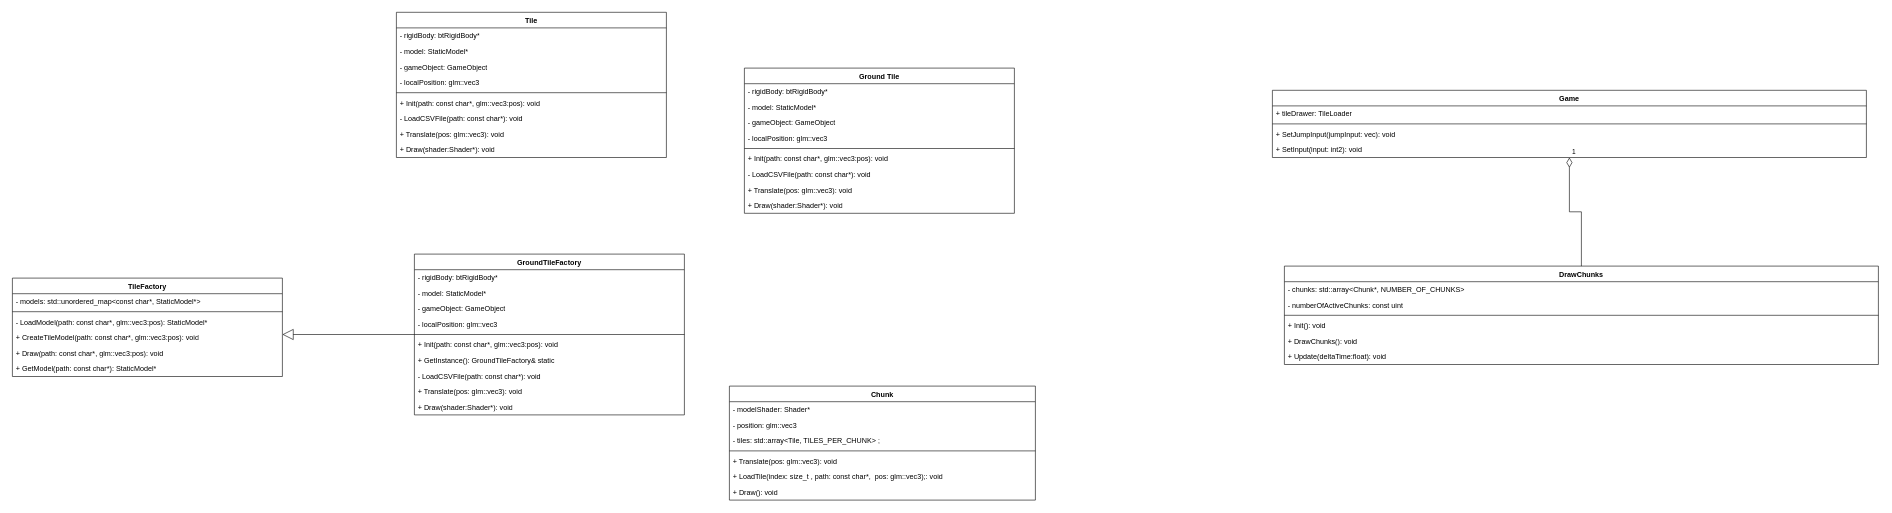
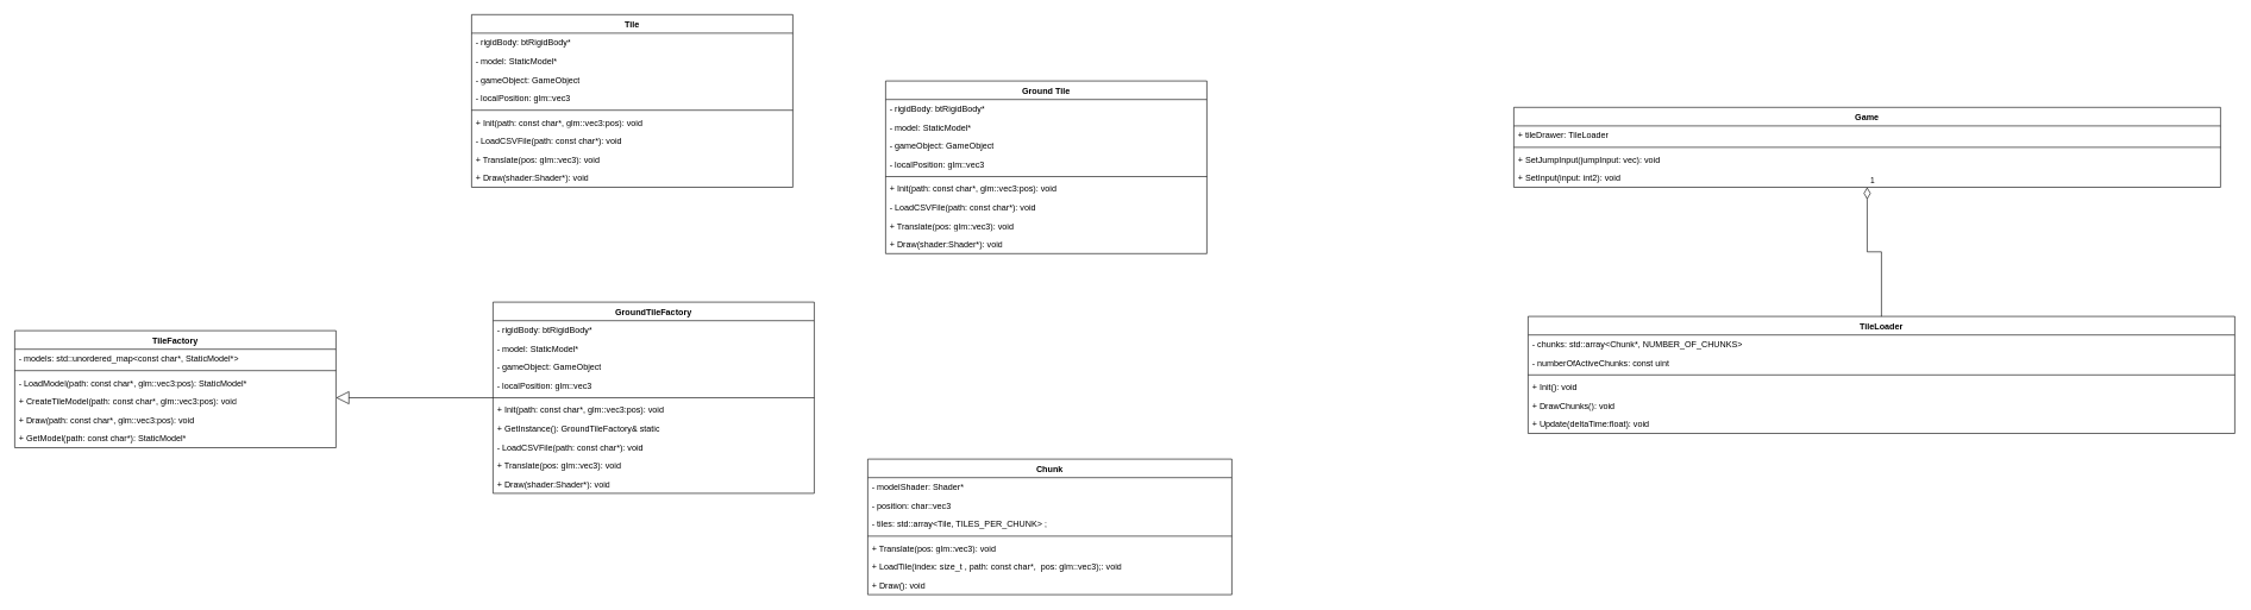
  <mxCell id="0" />
  <mxCell id="1" parent="0" />
- <mxCell id="2" value="&lt;div&gt;DrawChunks&lt;/div&gt;&lt;div&gt;&lt;br&gt;&lt;/div&gt;" style="swimlane;fontStyle=1;align=center;verticalAlign=top;childLayout=stackLayout;horizontal=1;startSize=26;horizontalStack=0;resizeParent=1;resizeParentMax=0;resizeLast=0;collapsible=1;marginBottom=0;whiteSpace=wrap;html=1;" parent="1" vertex="1"><mxGeometry x="2140.003" y="443" width="990" height="164" as="geometry" /></mxCell>
+ <mxCell id="2" value="&lt;div&gt;TileLoader&lt;/div&gt;&lt;div&gt;&lt;br&gt;&lt;/div&gt;" style="swimlane;fontStyle=1;align=center;verticalAlign=top;childLayout=stackLayout;horizontal=1;startSize=26;horizontalStack=0;resizeParent=1;resizeParentMax=0;resizeLast=0;collapsible=1;marginBottom=0;whiteSpace=wrap;html=1;" parent="1" vertex="1"><mxGeometry x="2140.003" y="443" width="990" height="164" as="geometry" /></mxCell>
  <mxCell id="3" value="- chunks: std::array&amp;lt;Chunk*, NUMBER_OF_CHUNKS&amp;gt;" style="text;strokeColor=none;fillColor=none;align=left;verticalAlign=top;spacingLeft=4;spacingRight=4;overflow=hidden;rotatable=0;points=[[0,0.5],[1,0.5]];portConstraint=eastwest;whiteSpace=wrap;html=1;" parent="2" vertex="1"><mxGeometry y="26" width="990" height="26" as="geometry" /></mxCell>
  <mxCell id="4" value="- numberOfActiveChunks: const uint" style="text;strokeColor=none;fillColor=none;align=left;verticalAlign=top;spacingLeft=4;spacingRight=4;overflow=hidden;rotatable=0;points=[[0,0.5],[1,0.5]];portConstraint=eastwest;whiteSpace=wrap;html=1;" parent="2" vertex="1"><mxGeometry y="52" width="990" height="26" as="geometry" /></mxCell>
  <mxCell id="5" value="" style="line;strokeWidth=1;fillColor=none;align=left;verticalAlign=middle;spacingTop=-1;spacingLeft=3;spacingRight=3;rotatable=0;labelPosition=right;points=[];portConstraint=eastwest;strokeColor=inherit;" parent="2" vertex="1"><mxGeometry y="78" width="990" height="8" as="geometry" /></mxCell>
  <mxCell id="6" value="+ Init(): void" style="text;strokeColor=none;fillColor=none;align=left;verticalAlign=top;spacingLeft=4;spacingRight=4;overflow=hidden;rotatable=0;points=[[0,0.5],[1,0.5]];portConstraint=eastwest;whiteSpace=wrap;html=1;" parent="2" vertex="1"><mxGeometry y="86" width="990" height="26" as="geometry" /></mxCell>
  <mxCell id="7" value="+ DrawChunks(): void" style="text;strokeColor=none;fillColor=none;align=left;verticalAlign=top;spacingLeft=4;spacingRight=4;overflow=hidden;rotatable=0;points=[[0,0.5],[1,0.5]];portConstraint=eastwest;whiteSpace=wrap;html=1;" parent="2" vertex="1"><mxGeometry y="112" width="990" height="26" as="geometry" /></mxCell>
  <mxCell id="8" value="+ Update(deltaTime:float): void" style="text;strokeColor=none;fillColor=none;align=left;verticalAlign=top;spacingLeft=4;spacingRight=4;overflow=hidden;rotatable=0;points=[[0,0.5],[1,0.5]];portConstraint=eastwest;whiteSpace=wrap;html=1;" parent="2" vertex="1"><mxGeometry y="138" width="990" height="26" as="geometry" /></mxCell>
  <mxCell id="9" value="Game" style="swimlane;fontStyle=1;align=center;verticalAlign=top;childLayout=stackLayout;horizontal=1;startSize=26;horizontalStack=0;resizeParent=1;resizeParentMax=0;resizeLast=0;collapsible=1;marginBottom=0;whiteSpace=wrap;html=1;" parent="1" vertex="1"><mxGeometry x="2120.003" y="150" width="990" height="112" as="geometry" /></mxCell>
  <mxCell id="10" value="+ tileDrawer: TileLoader" style="text;strokeColor=none;fillColor=none;align=left;verticalAlign=top;spacingLeft=4;spacingRight=4;overflow=hidden;rotatable=0;points=[[0,0.5],[1,0.5]];portConstraint=eastwest;whiteSpace=wrap;html=1;" parent="9" vertex="1"><mxGeometry y="26" width="990" height="26" as="geometry" /></mxCell>
  <mxCell id="11" value="" style="line;strokeWidth=1;fillColor=none;align=left;verticalAlign=middle;spacingTop=-1;spacingLeft=3;spacingRight=3;rotatable=0;labelPosition=right;points=[];portConstraint=eastwest;strokeColor=inherit;" parent="9" vertex="1"><mxGeometry y="52" width="990" height="8" as="geometry" /></mxCell>
  <mxCell id="12" value="+ SetJumpInput(jumpInput: vec): void" style="text;strokeColor=none;fillColor=none;align=left;verticalAlign=top;spacingLeft=4;spacingRight=4;overflow=hidden;rotatable=0;points=[[0,0.5],[1,0.5]];portConstraint=eastwest;whiteSpace=wrap;html=1;" parent="9" vertex="1"><mxGeometry y="60" width="990" height="26" as="geometry" /></mxCell>
  <mxCell id="13" value="+ SetInput(input: int2): void" style="text;strokeColor=none;fillColor=none;align=left;verticalAlign=top;spacingLeft=4;spacingRight=4;overflow=hidden;rotatable=0;points=[[0,0.5],[1,0.5]];portConstraint=eastwest;whiteSpace=wrap;html=1;" parent="9" vertex="1"><mxGeometry y="86" width="990" height="26" as="geometry" /></mxCell>
  <mxCell id="14" value="1" style="endArrow=none;html=1;endSize=12;startArrow=diamondThin;startSize=14;startFill=0;edgeStyle=orthogonalEdgeStyle;align=left;verticalAlign=bottom;rounded=0;" parent="1" source="9" target="2" edge="1"><mxGeometry x="-1" y="3" relative="1" as="geometry"><mxPoint x="2660" y="543" as="sourcePoint" /><mxPoint x="2820" y="543" as="targetPoint" /></mxGeometry></mxCell>
  <mxCell id="15" value="Chunk" style="swimlane;fontStyle=1;align=center;verticalAlign=top;childLayout=stackLayout;horizontal=1;startSize=26;horizontalStack=0;resizeParent=1;resizeParentMax=0;resizeLast=0;collapsible=1;marginBottom=0;whiteSpace=wrap;html=1;" parent="1" vertex="1"><mxGeometry x="1215" y="643" width="510" height="190" as="geometry" /></mxCell>
  <mxCell id="16" value="- modelShader: Shader*" style="text;strokeColor=none;fillColor=none;align=left;verticalAlign=top;spacingLeft=4;spacingRight=4;overflow=hidden;rotatable=0;points=[[0,0.5],[1,0.5]];portConstraint=eastwest;whiteSpace=wrap;html=1;" parent="15" vertex="1"><mxGeometry y="26" width="510" height="26" as="geometry" /></mxCell>
- <mxCell id="17" value="- position: glm::vec3" style="text;strokeColor=none;fillColor=none;align=left;verticalAlign=top;spacingLeft=4;spacingRight=4;overflow=hidden;rotatable=0;points=[[0,0.5],[1,0.5]];portConstraint=eastwest;whiteSpace=wrap;html=1;" parent="15" vertex="1"><mxGeometry y="52" width="510" height="26" as="geometry" /></mxCell>
+ <mxCell id="17" value="- position: char::vec3" style="text;strokeColor=none;fillColor=none;align=left;verticalAlign=top;spacingLeft=4;spacingRight=4;overflow=hidden;rotatable=0;points=[[0,0.5],[1,0.5]];portConstraint=eastwest;whiteSpace=wrap;html=1;" parent="15" vertex="1"><mxGeometry y="52" width="510" height="26" as="geometry" /></mxCell>
  <mxCell id="18" value="- tiles: std::array&amp;lt;Tile, TILES_PER_CHUNK&amp;gt; ;" style="text;strokeColor=none;fillColor=none;align=left;verticalAlign=top;spacingLeft=4;spacingRight=4;overflow=hidden;rotatable=0;points=[[0,0.5],[1,0.5]];portConstraint=eastwest;whiteSpace=wrap;html=1;" parent="15" vertex="1"><mxGeometry y="78" width="510" height="26" as="geometry" /></mxCell>
  <mxCell id="19" value="" style="line;strokeWidth=1;fillColor=none;align=left;verticalAlign=middle;spacingTop=-1;spacingLeft=3;spacingRight=3;rotatable=0;labelPosition=right;points=[];portConstraint=eastwest;strokeColor=inherit;" parent="15" vertex="1"><mxGeometry y="104" width="510" height="8" as="geometry" /></mxCell>
  <mxCell id="20" value="+ Translate(pos: glm::vec3): void" style="text;strokeColor=none;fillColor=none;align=left;verticalAlign=top;spacingLeft=4;spacingRight=4;overflow=hidden;rotatable=0;points=[[0,0.5],[1,0.5]];portConstraint=eastwest;whiteSpace=wrap;html=1;" parent="15" vertex="1"><mxGeometry y="112" width="510" height="26" as="geometry" /></mxCell>
  <mxCell id="21" value="+ LoadTile(index: size_t , path: const char*,&amp;nbsp; pos: glm::vec3);: void" style="text;strokeColor=none;fillColor=none;align=left;verticalAlign=top;spacingLeft=4;spacingRight=4;overflow=hidden;rotatable=0;points=[[0,0.5],[1,0.5]];portConstraint=eastwest;whiteSpace=wrap;html=1;" parent="15" vertex="1"><mxGeometry y="138" width="510" height="26" as="geometry" /></mxCell>
  <mxCell id="22" value="+ Draw(): void" style="text;strokeColor=none;fillColor=none;align=left;verticalAlign=top;spacingLeft=4;spacingRight=4;overflow=hidden;rotatable=0;points=[[0,0.5],[1,0.5]];portConstraint=eastwest;whiteSpace=wrap;html=1;" parent="15" vertex="1"><mxGeometry y="164" width="510" height="26" as="geometry" /></mxCell>
  <mxCell id="23" value="Ground Tile" style="swimlane;fontStyle=1;align=center;verticalAlign=top;childLayout=stackLayout;horizontal=1;startSize=26;horizontalStack=0;resizeParent=1;resizeParentMax=0;resizeLast=0;collapsible=1;marginBottom=0;whiteSpace=wrap;html=1;" parent="1" vertex="1"><mxGeometry x="1240" y="113" width="450" height="242" as="geometry" /></mxCell>
  <mxCell id="24" value="- rigidBody: btRigidBody*" style="text;strokeColor=none;fillColor=none;align=left;verticalAlign=top;spacingLeft=4;spacingRight=4;overflow=hidden;rotatable=0;points=[[0,0.5],[1,0.5]];portConstraint=eastwest;whiteSpace=wrap;html=1;" parent="23" vertex="1"><mxGeometry y="26" width="450" height="26" as="geometry" /></mxCell>
  <mxCell id="25" value="- model: StaticModel*" style="text;strokeColor=none;fillColor=none;align=left;verticalAlign=top;spacingLeft=4;spacingRight=4;overflow=hidden;rotatable=0;points=[[0,0.5],[1,0.5]];portConstraint=eastwest;whiteSpace=wrap;html=1;" parent="23" vertex="1"><mxGeometry y="52" width="450" height="26" as="geometry" /></mxCell>
  <mxCell id="26" value="- gameObject: GameObject" style="text;strokeColor=none;fillColor=none;align=left;verticalAlign=top;spacingLeft=4;spacingRight=4;overflow=hidden;rotatable=0;points=[[0,0.5],[1,0.5]];portConstraint=eastwest;whiteSpace=wrap;html=1;" parent="23" vertex="1"><mxGeometry y="78" width="450" height="26" as="geometry" /></mxCell>
  <mxCell id="27" value="- localPosition: glm::vec3" style="text;strokeColor=none;fillColor=none;align=left;verticalAlign=top;spacingLeft=4;spacingRight=4;overflow=hidden;rotatable=0;points=[[0,0.5],[1,0.5]];portConstraint=eastwest;whiteSpace=wrap;html=1;" parent="23" vertex="1"><mxGeometry y="104" width="450" height="26" as="geometry" /></mxCell>
  <mxCell id="28" value="" style="line;strokeWidth=1;fillColor=none;align=left;verticalAlign=middle;spacingTop=-1;spacingLeft=3;spacingRight=3;rotatable=0;labelPosition=right;points=[];portConstraint=eastwest;strokeColor=inherit;" parent="23" vertex="1"><mxGeometry y="130" width="450" height="8" as="geometry" /></mxCell>
  <mxCell id="29" value="+ Init(path: const char*, glm::vec3:pos): void" style="text;strokeColor=none;fillColor=none;align=left;verticalAlign=top;spacingLeft=4;spacingRight=4;overflow=hidden;rotatable=0;points=[[0,0.5],[1,0.5]];portConstraint=eastwest;whiteSpace=wrap;html=1;" parent="23" vertex="1"><mxGeometry y="138" width="450" height="26" as="geometry" /></mxCell>
  <mxCell id="30" value="- LoadCSVFile(path: const char*): void" style="text;strokeColor=none;fillColor=none;align=left;verticalAlign=top;spacingLeft=4;spacingRight=4;overflow=hidden;rotatable=0;points=[[0,0.5],[1,0.5]];portConstraint=eastwest;whiteSpace=wrap;html=1;" parent="23" vertex="1"><mxGeometry y="164" width="450" height="26" as="geometry" /></mxCell>
  <mxCell id="31" value="+ Translate(pos: glm::vec3): void" style="text;strokeColor=none;fillColor=none;align=left;verticalAlign=top;spacingLeft=4;spacingRight=4;overflow=hidden;rotatable=0;points=[[0,0.5],[1,0.5]];portConstraint=eastwest;whiteSpace=wrap;html=1;" parent="23" vertex="1"><mxGeometry y="190" width="450" height="26" as="geometry" /></mxCell>
  <mxCell id="32" value="+ Draw(shader:Shader*): void" style="text;strokeColor=none;fillColor=none;align=left;verticalAlign=top;spacingLeft=4;spacingRight=4;overflow=hidden;rotatable=0;points=[[0,0.5],[1,0.5]];portConstraint=eastwest;whiteSpace=wrap;html=1;" parent="23" vertex="1"><mxGeometry y="216" width="450" height="26" as="geometry" /></mxCell>
  <mxCell id="33" value="Tile" style="swimlane;fontStyle=1;align=center;verticalAlign=top;childLayout=stackLayout;horizontal=1;startSize=26;horizontalStack=0;resizeParent=1;resizeParentMax=0;resizeLast=0;collapsible=1;marginBottom=0;whiteSpace=wrap;html=1;" vertex="1" parent="1"><mxGeometry x="660" y="20" width="450" height="242" as="geometry" /></mxCell>
  <mxCell id="34" value="- rigidBody: btRigidBody*" style="text;strokeColor=none;fillColor=none;align=left;verticalAlign=top;spacingLeft=4;spacingRight=4;overflow=hidden;rotatable=0;points=[[0,0.5],[1,0.5]];portConstraint=eastwest;whiteSpace=wrap;html=1;" vertex="1" parent="33"><mxGeometry y="26" width="450" height="26" as="geometry" /></mxCell>
  <mxCell id="35" value="- model: StaticModel*" style="text;strokeColor=none;fillColor=none;align=left;verticalAlign=top;spacingLeft=4;spacingRight=4;overflow=hidden;rotatable=0;points=[[0,0.5],[1,0.5]];portConstraint=eastwest;whiteSpace=wrap;html=1;" vertex="1" parent="33"><mxGeometry y="52" width="450" height="26" as="geometry" /></mxCell>
  <mxCell id="36" value="- gameObject: GameObject" style="text;strokeColor=none;fillColor=none;align=left;verticalAlign=top;spacingLeft=4;spacingRight=4;overflow=hidden;rotatable=0;points=[[0,0.5],[1,0.5]];portConstraint=eastwest;whiteSpace=wrap;html=1;" vertex="1" parent="33"><mxGeometry y="78" width="450" height="26" as="geometry" /></mxCell>
  <mxCell id="37" value="- localPosition: glm::vec3" style="text;strokeColor=none;fillColor=none;align=left;verticalAlign=top;spacingLeft=4;spacingRight=4;overflow=hidden;rotatable=0;points=[[0,0.5],[1,0.5]];portConstraint=eastwest;whiteSpace=wrap;html=1;" vertex="1" parent="33"><mxGeometry y="104" width="450" height="26" as="geometry" /></mxCell>
  <mxCell id="38" value="" style="line;strokeWidth=1;fillColor=none;align=left;verticalAlign=middle;spacingTop=-1;spacingLeft=3;spacingRight=3;rotatable=0;labelPosition=right;points=[];portConstraint=eastwest;strokeColor=inherit;" vertex="1" parent="33"><mxGeometry y="130" width="450" height="8" as="geometry" /></mxCell>
  <mxCell id="39" value="+ Init(path: const char*, glm::vec3:pos): void" style="text;strokeColor=none;fillColor=none;align=left;verticalAlign=top;spacingLeft=4;spacingRight=4;overflow=hidden;rotatable=0;points=[[0,0.5],[1,0.5]];portConstraint=eastwest;whiteSpace=wrap;html=1;" vertex="1" parent="33"><mxGeometry y="138" width="450" height="26" as="geometry" /></mxCell>
  <mxCell id="40" value="- LoadCSVFile(path: const char*): void" style="text;strokeColor=none;fillColor=none;align=left;verticalAlign=top;spacingLeft=4;spacingRight=4;overflow=hidden;rotatable=0;points=[[0,0.5],[1,0.5]];portConstraint=eastwest;whiteSpace=wrap;html=1;" vertex="1" parent="33"><mxGeometry y="164" width="450" height="26" as="geometry" /></mxCell>
  <mxCell id="41" value="+ Translate(pos: glm::vec3): void" style="text;strokeColor=none;fillColor=none;align=left;verticalAlign=top;spacingLeft=4;spacingRight=4;overflow=hidden;rotatable=0;points=[[0,0.5],[1,0.5]];portConstraint=eastwest;whiteSpace=wrap;html=1;" vertex="1" parent="33"><mxGeometry y="190" width="450" height="26" as="geometry" /></mxCell>
  <mxCell id="42" value="+ Draw(shader:Shader*): void" style="text;strokeColor=none;fillColor=none;align=left;verticalAlign=top;spacingLeft=4;spacingRight=4;overflow=hidden;rotatable=0;points=[[0,0.5],[1,0.5]];portConstraint=eastwest;whiteSpace=wrap;html=1;" vertex="1" parent="33"><mxGeometry y="216" width="450" height="26" as="geometry" /></mxCell>
  <mxCell id="43" value="GroundTileFactory" style="swimlane;fontStyle=1;align=center;verticalAlign=top;childLayout=stackLayout;horizontal=1;startSize=26;horizontalStack=0;resizeParent=1;resizeParentMax=0;resizeLast=0;collapsible=1;marginBottom=0;whiteSpace=wrap;html=1;" vertex="1" parent="1"><mxGeometry x="690" y="423" width="450" height="268" as="geometry" /></mxCell>
  <mxCell id="44" value="- rigidBody: btRigidBody*" style="text;strokeColor=none;fillColor=none;align=left;verticalAlign=top;spacingLeft=4;spacingRight=4;overflow=hidden;rotatable=0;points=[[0,0.5],[1,0.5]];portConstraint=eastwest;whiteSpace=wrap;html=1;" vertex="1" parent="43"><mxGeometry y="26" width="450" height="26" as="geometry" /></mxCell>
  <mxCell id="45" value="- model: StaticModel*" style="text;strokeColor=none;fillColor=none;align=left;verticalAlign=top;spacingLeft=4;spacingRight=4;overflow=hidden;rotatable=0;points=[[0,0.5],[1,0.5]];portConstraint=eastwest;whiteSpace=wrap;html=1;" vertex="1" parent="43"><mxGeometry y="52" width="450" height="26" as="geometry" /></mxCell>
  <mxCell id="46" value="- gameObject: GameObject" style="text;strokeColor=none;fillColor=none;align=left;verticalAlign=top;spacingLeft=4;spacingRight=4;overflow=hidden;rotatable=0;points=[[0,0.5],[1,0.5]];portConstraint=eastwest;whiteSpace=wrap;html=1;" vertex="1" parent="43"><mxGeometry y="78" width="450" height="26" as="geometry" /></mxCell>
  <mxCell id="47" value="- localPosition: glm::vec3" style="text;strokeColor=none;fillColor=none;align=left;verticalAlign=top;spacingLeft=4;spacingRight=4;overflow=hidden;rotatable=0;points=[[0,0.5],[1,0.5]];portConstraint=eastwest;whiteSpace=wrap;html=1;" vertex="1" parent="43"><mxGeometry y="104" width="450" height="26" as="geometry" /></mxCell>
  <mxCell id="48" value="" style="line;strokeWidth=1;fillColor=none;align=left;verticalAlign=middle;spacingTop=-1;spacingLeft=3;spacingRight=3;rotatable=0;labelPosition=right;points=[];portConstraint=eastwest;strokeColor=inherit;" vertex="1" parent="43"><mxGeometry y="130" width="450" height="8" as="geometry" /></mxCell>
  <mxCell id="49" value="+ Init(path: const char*, glm::vec3:pos): void" style="text;strokeColor=none;fillColor=none;align=left;verticalAlign=top;spacingLeft=4;spacingRight=4;overflow=hidden;rotatable=0;points=[[0,0.5],[1,0.5]];portConstraint=eastwest;whiteSpace=wrap;html=1;" vertex="1" parent="43"><mxGeometry y="138" width="450" height="26" as="geometry" /></mxCell>
  <mxCell id="50" value="+ GetInstance(): GroundTileFactory&amp;amp; static" style="text;strokeColor=none;fillColor=none;align=left;verticalAlign=top;spacingLeft=4;spacingRight=4;overflow=hidden;rotatable=0;points=[[0,0.5],[1,0.5]];portConstraint=eastwest;whiteSpace=wrap;html=1;" vertex="1" parent="43"><mxGeometry y="164" width="450" height="26" as="geometry" /></mxCell>
  <mxCell id="51" value="- LoadCSVFile(path: const char*): void" style="text;strokeColor=none;fillColor=none;align=left;verticalAlign=top;spacingLeft=4;spacingRight=4;overflow=hidden;rotatable=0;points=[[0,0.5],[1,0.5]];portConstraint=eastwest;whiteSpace=wrap;html=1;" vertex="1" parent="43"><mxGeometry y="190" width="450" height="26" as="geometry" /></mxCell>
  <mxCell id="52" value="+ Translate(pos: glm::vec3): void" style="text;strokeColor=none;fillColor=none;align=left;verticalAlign=top;spacingLeft=4;spacingRight=4;overflow=hidden;rotatable=0;points=[[0,0.5],[1,0.5]];portConstraint=eastwest;whiteSpace=wrap;html=1;" vertex="1" parent="43"><mxGeometry y="216" width="450" height="26" as="geometry" /></mxCell>
  <mxCell id="53" value="+ Draw(shader:Shader*): void" style="text;strokeColor=none;fillColor=none;align=left;verticalAlign=top;spacingLeft=4;spacingRight=4;overflow=hidden;rotatable=0;points=[[0,0.5],[1,0.5]];portConstraint=eastwest;whiteSpace=wrap;html=1;" vertex="1" parent="43"><mxGeometry y="242" width="450" height="26" as="geometry" /></mxCell>
  <mxCell id="54" value="TileFactory" style="swimlane;fontStyle=1;align=center;verticalAlign=top;childLayout=stackLayout;horizontal=1;startSize=26;horizontalStack=0;resizeParent=1;resizeParentMax=0;resizeLast=0;collapsible=1;marginBottom=0;whiteSpace=wrap;html=1;" vertex="1" parent="1"><mxGeometry x="20" y="463" width="450" height="164" as="geometry" /></mxCell>
  <mxCell id="55" value="- models: std::unordered_map&amp;lt;const char*, StaticModel*&amp;gt;" style="text;strokeColor=none;fillColor=none;align=left;verticalAlign=top;spacingLeft=4;spacingRight=4;overflow=hidden;rotatable=0;points=[[0,0.5],[1,0.5]];portConstraint=eastwest;whiteSpace=wrap;html=1;" vertex="1" parent="54"><mxGeometry y="26" width="450" height="26" as="geometry" /></mxCell>
  <mxCell id="56" value="" style="line;strokeWidth=1;fillColor=none;align=left;verticalAlign=middle;spacingTop=-1;spacingLeft=3;spacingRight=3;rotatable=0;labelPosition=right;points=[];portConstraint=eastwest;strokeColor=inherit;" vertex="1" parent="54"><mxGeometry y="52" width="450" height="8" as="geometry" /></mxCell>
  <mxCell id="57" value="- LoadModel(path: const char*, glm::vec3:pos): StaticModel*" style="text;strokeColor=none;fillColor=none;align=left;verticalAlign=top;spacingLeft=4;spacingRight=4;overflow=hidden;rotatable=0;points=[[0,0.5],[1,0.5]];portConstraint=eastwest;whiteSpace=wrap;html=1;" vertex="1" parent="54"><mxGeometry y="60" width="450" height="26" as="geometry" /></mxCell>
  <mxCell id="58" value="+ CreateTileModel(path: const char*, glm::vec3:pos): void" style="text;strokeColor=none;fillColor=none;align=left;verticalAlign=top;spacingLeft=4;spacingRight=4;overflow=hidden;rotatable=0;points=[[0,0.5],[1,0.5]];portConstraint=eastwest;whiteSpace=wrap;html=1;" vertex="1" parent="54"><mxGeometry y="86" width="450" height="26" as="geometry" /></mxCell>
  <mxCell id="59" value="+ Draw(path: const char*, glm::vec3:pos): void" style="text;strokeColor=none;fillColor=none;align=left;verticalAlign=top;spacingLeft=4;spacingRight=4;overflow=hidden;rotatable=0;points=[[0,0.5],[1,0.5]];portConstraint=eastwest;whiteSpace=wrap;html=1;" vertex="1" parent="54"><mxGeometry y="112" width="450" height="26" as="geometry" /></mxCell>
  <mxCell id="60" value="+ GetModel(path: const char*): StaticModel*" style="text;strokeColor=none;fillColor=none;align=left;verticalAlign=top;spacingLeft=4;spacingRight=4;overflow=hidden;rotatable=0;points=[[0,0.5],[1,0.5]];portConstraint=eastwest;whiteSpace=wrap;html=1;" vertex="1" parent="54"><mxGeometry y="138" width="450" height="26" as="geometry" /></mxCell>
  <mxCell id="61" value="" style="endArrow=block;endSize=16;endFill=0;html=1;rounded=0;edgeStyle=orthogonalEdgeStyle;" edge="1" parent="1" source="43" target="54"><mxGeometry width="160" relative="1" as="geometry"><mxPoint x="590" y="493" as="sourcePoint" /><mxPoint x="750" y="493" as="targetPoint" /><Array as="points"><mxPoint x="350" y="563" /><mxPoint x="350" y="563" /></Array></mxGeometry></mxCell>
